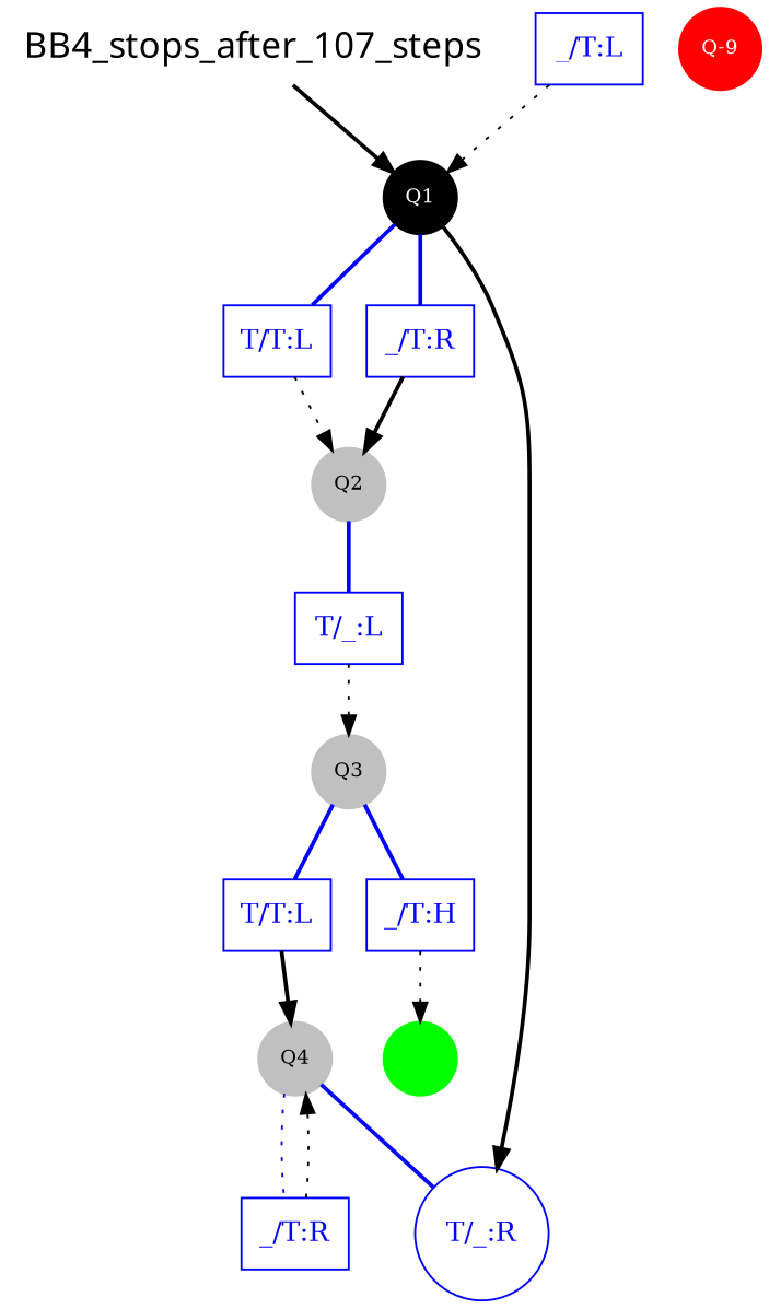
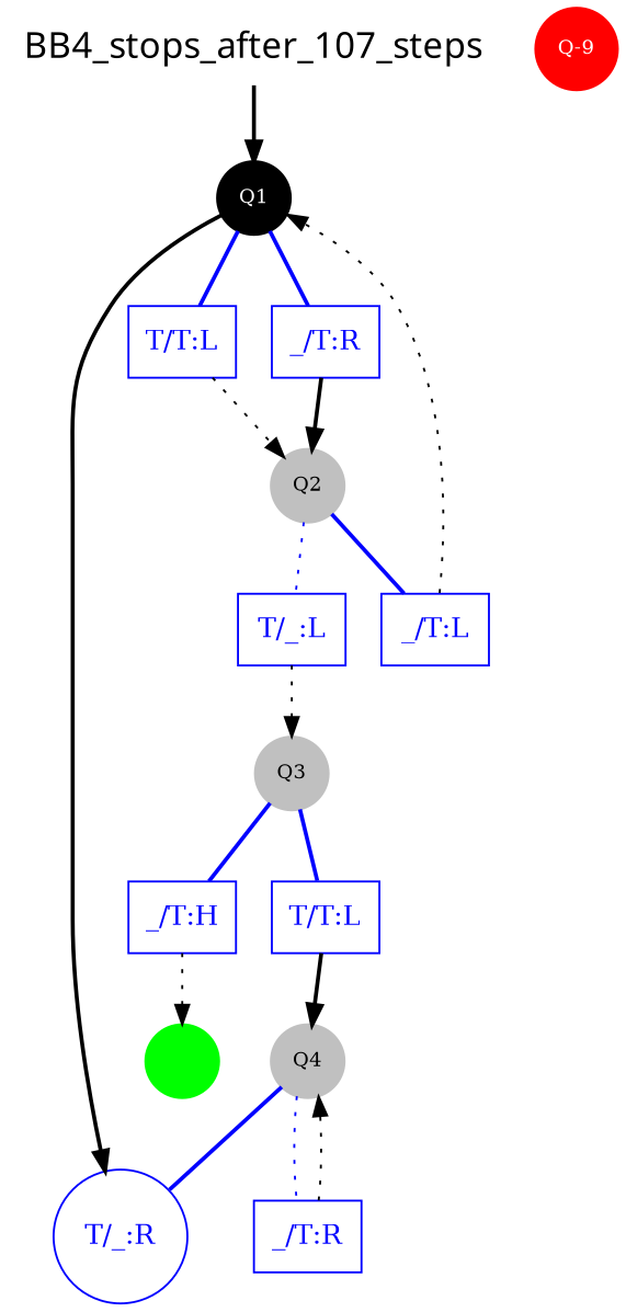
  digraph {
    node [fontsize=14 shape=circle color=blue fontcolor=blue peripheries=1 style=solid]
    edge [style=bold]
    n1 [fontname=comic fontsize=18 label=BB4_stops_after_107_steps shape=plaintext color="" fontcolor="" peripheries="" style=""]
    Q1 [color=black fontcolor=white fontsize=10 style=filled]
    n3 [label="T/T:L" shape=box]
    n4 [label="_/T:R" shape=box]
    n5 [label="T/_:R"]
    Q2 [color=gray fontcolor=black fontsize=10 style=filled]
    Q0 [color=green fontcolor=green fontsize=10 style=filled]
    n8 [color=red fontcolor=white fontsize=10 label="Q-9" style=filled]
    n9 [label="T/_:L" shape=box]
    n10 [label="_/T:L" shape=box]
    Q3 [color=gray fontcolor=black fontsize=10 style=filled]
    n12 [label="T/T:L" shape=box]
    n13 [label="_/T:H" shape=box]
    Q4 [color=gray fontcolor=black fontsize=10 style=filled]
    n15 [label="_/T:R" shape=box]
    n1 -> Q1
    Q1 -> n3 [color=blue dir=none]
    Q1 -> n4 [color=blue dir=none]
    Q1 -> n5
    n3 -> Q2 [style=dotted]
    n4 -> Q2
-   Q2 -> n9 [color=blue dir=none]
+   Q2 -> n9 [color=blue dir=none style=dotted]
+   Q2 -> n10 [color=blue dir=none]
    n9 -> Q3 [style=dotted]
    n10 -> Q1 [style=dotted]
    Q3 -> n12 [color=blue dir=none]
    Q3 -> n13 [color=blue dir=none]
    n12 -> Q4
    n13 -> Q0 [style=dotted]
    Q4 -> n5 [color=blue dir=none]
    Q4 -> n15 [color=blue dir=none style=dotted]
    n15 -> Q4 [style=dotted]
  }
